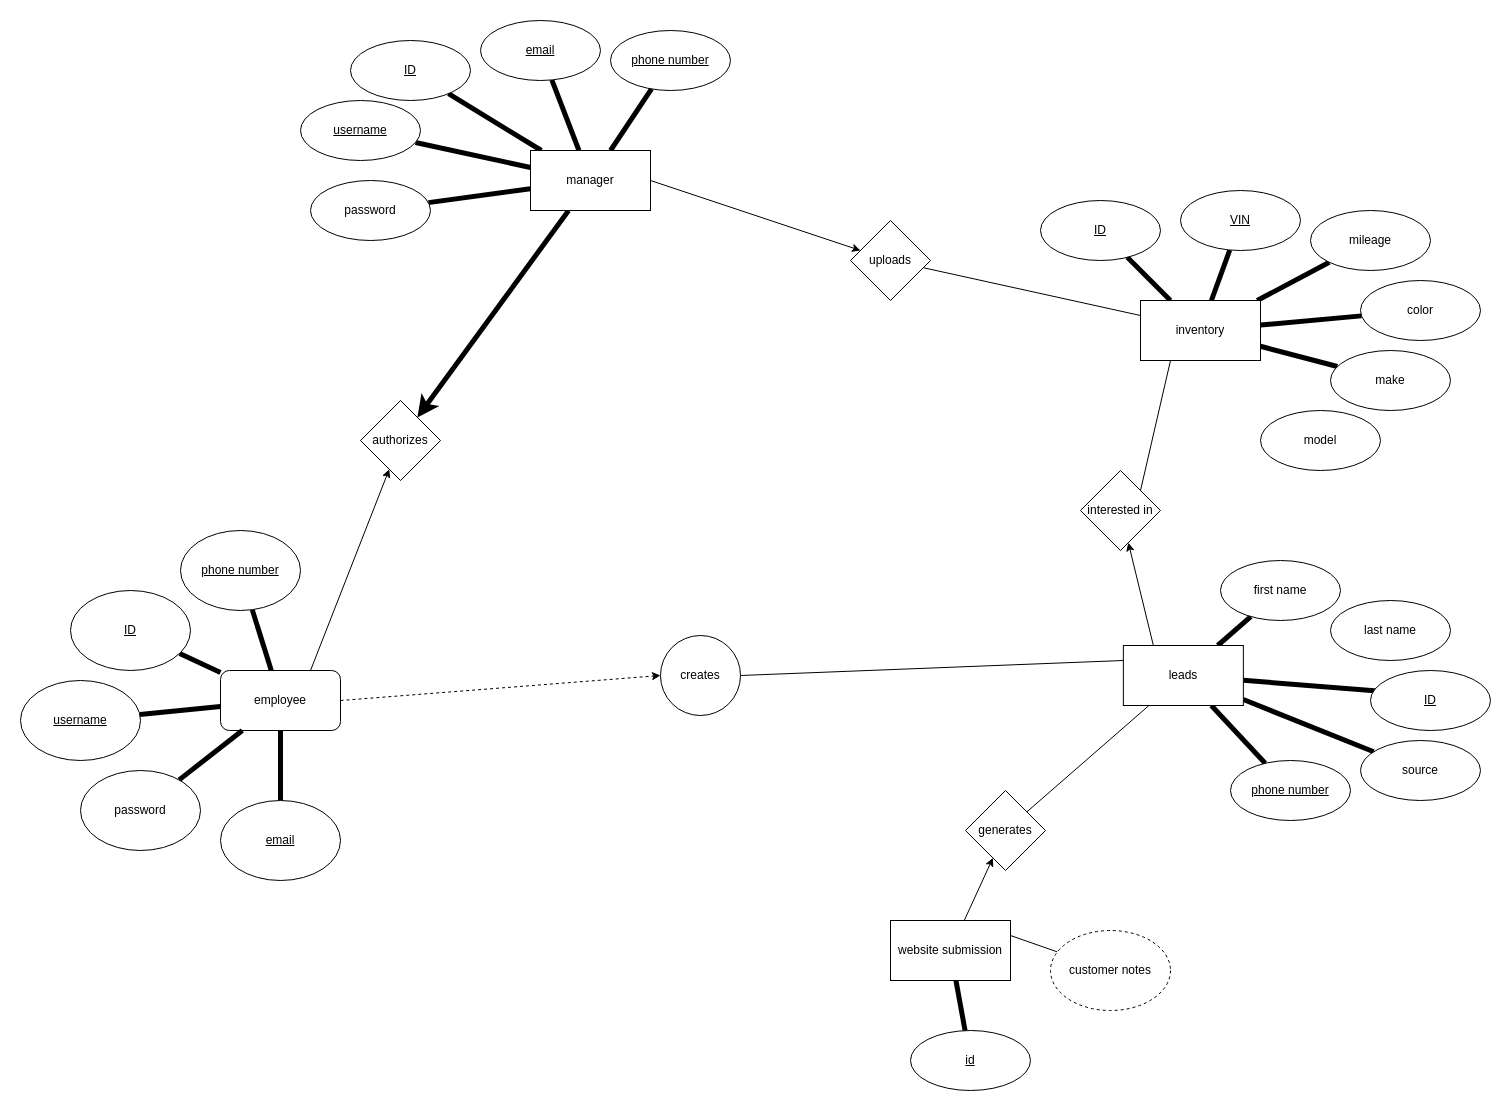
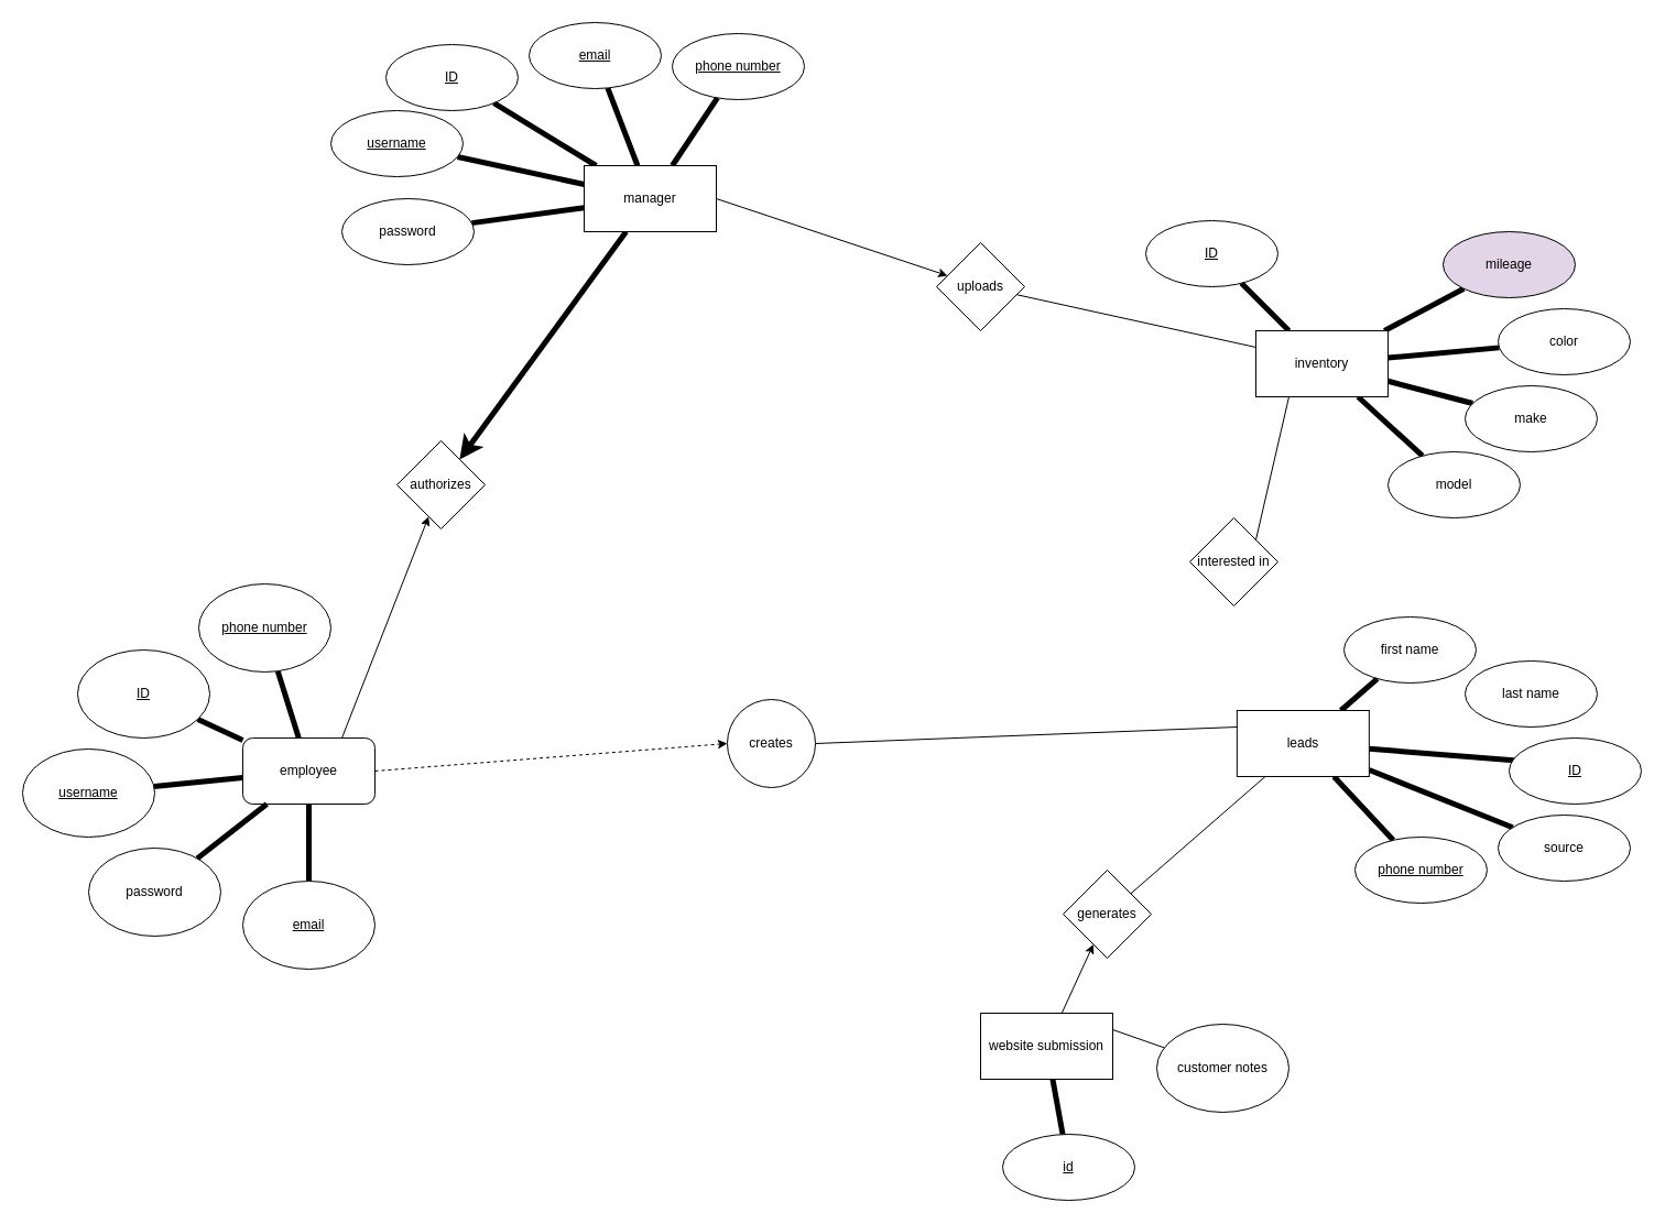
  <mxCell id="0" />
  <mxCell id="1" parent="0" />
  <mxCell id="2" value="" style="edgeStyle=none;html=1;strokeWidth=5;endArrow=none;endFill=0;" parent="1" source="6" target="7" edge="1"><mxGeometry relative="1" as="geometry" /></mxCell>
  <mxCell id="3" value="" style="edgeStyle=none;html=1;endArrow=none;endFill=0;strokeWidth=5;" parent="1" source="6" target="8" edge="1"><mxGeometry relative="1" as="geometry" /></mxCell>
  <mxCell id="4" style="edgeStyle=none;html=1;exitX=0.75;exitY=0;exitDx=0;exitDy=0;startArrow=none;startFill=0;endArrow=classic;endFill=1;strokeWidth=1;" parent="1" source="6" target="31" edge="1"><mxGeometry relative="1" as="geometry" /></mxCell>
  <mxCell id="5" style="edgeStyle=none;html=1;exitX=1;exitY=0.5;exitDx=0;exitDy=0;entryX=0;entryY=0.5;entryDx=0;entryDy=0;endArrow=classic;endFill=1;dashed=1;" parent="1" source="6" target="58" edge="1"><mxGeometry relative="1" as="geometry" /></mxCell>
  <mxCell id="6" value="employee" style="whiteSpace=wrap;html=1;rounded=1;" parent="1" vertex="1"><mxGeometry x="220" y="670" width="120" height="60" as="geometry" /></mxCell>
  <mxCell id="7" value="&lt;u&gt;ID&lt;/u&gt;" style="ellipse;whiteSpace=wrap;html=1;" parent="1" vertex="1"><mxGeometry x="70" y="590" width="120" height="80" as="geometry" /></mxCell>
  <mxCell id="8" value="&lt;u&gt;username&lt;/u&gt;" style="ellipse;whiteSpace=wrap;html=1;" parent="1" vertex="1"><mxGeometry x="20" y="680" width="120" height="80" as="geometry" /></mxCell>
  <mxCell id="9" value="" style="edgeStyle=none;html=1;endArrow=none;endFill=0;strokeWidth=5;" parent="1" source="10" target="6" edge="1"><mxGeometry relative="1" as="geometry" /></mxCell>
  <mxCell id="10" value="password" style="ellipse;whiteSpace=wrap;html=1;" parent="1" vertex="1"><mxGeometry x="80" y="770" width="120" height="80" as="geometry" /></mxCell>
  <mxCell id="11" value="" style="edgeStyle=none;html=1;endArrow=none;endFill=0;strokeWidth=5;" parent="1" source="12" target="6" edge="1"><mxGeometry relative="1" as="geometry" /></mxCell>
  <mxCell id="12" value="&lt;u&gt;email&lt;/u&gt;" style="ellipse;whiteSpace=wrap;html=1;strokeWidth=1;" parent="1" vertex="1"><mxGeometry x="220" y="800" width="120" height="80" as="geometry" /></mxCell>
  <mxCell id="13" value="" style="edgeStyle=none;html=1;endArrow=none;endFill=0;strokeWidth=5;" parent="1" source="14" target="6" edge="1"><mxGeometry relative="1" as="geometry" /></mxCell>
  <mxCell id="14" value="&lt;u&gt;phone number&lt;/u&gt;" style="ellipse;whiteSpace=wrap;html=1;strokeWidth=1;" parent="1" vertex="1"><mxGeometry x="180" y="530" width="120" height="80" as="geometry" /></mxCell>
  <mxCell id="15" value="" style="edgeStyle=none;html=1;endArrow=none;endFill=0;strokeWidth=5;" parent="1" source="23" target="32" edge="1"><mxGeometry relative="1" as="geometry" /></mxCell>
- <mxCell id="16" value="" style="edgeStyle=none;html=1;endArrow=none;endFill=0;strokeWidth=5;" parent="1" source="23" target="33" edge="1"><mxGeometry relative="1" as="geometry" /></mxCell>
  <mxCell id="17" value="" style="edgeStyle=none;html=1;endArrow=none;endFill=0;strokeWidth=5;" parent="1" source="23" target="34" edge="1"><mxGeometry relative="1" as="geometry" /></mxCell>
  <mxCell id="18" value="" style="edgeStyle=none;html=1;endArrow=none;endFill=0;strokeWidth=5;" parent="1" source="23" target="35" edge="1"><mxGeometry relative="1" as="geometry" /></mxCell>
  <mxCell id="19" value="" style="edgeStyle=none;html=1;endArrow=none;endFill=0;strokeWidth=5;" parent="1" source="23" target="36" edge="1"><mxGeometry relative="1" as="geometry" /></mxCell>
+ <mxCell id="20" value="" style="edgeStyle=none;html=1;endArrow=none;endFill=0;strokeWidth=5;" parent="1" source="23" target="44" edge="1"><mxGeometry relative="1" as="geometry" /></mxCell>
  <mxCell id="21" style="edgeStyle=none;html=1;exitX=0;exitY=0.25;exitDx=0;exitDy=0;startArrow=none;startFill=0;endArrow=none;endFill=0;strokeWidth=1;" parent="1" source="23" target="45" edge="1"><mxGeometry relative="1" as="geometry" /></mxCell>
  <mxCell id="22" style="edgeStyle=none;html=1;exitX=0.25;exitY=1;exitDx=0;exitDy=0;entryX=1;entryY=0;entryDx=0;entryDy=0;startArrow=none;startFill=0;endArrow=none;endFill=0;strokeWidth=1;" parent="1" source="23" target="51" edge="1"><mxGeometry relative="1" as="geometry" /></mxCell>
  <mxCell id="23" value="inventory" style="rounded=0;whiteSpace=wrap;html=1;strokeWidth=1;" parent="1" vertex="1"><mxGeometry x="1140" y="300" width="120" height="60" as="geometry" /></mxCell>
- <mxCell id="24" style="edgeStyle=none;html=1;exitX=0.25;exitY=0;exitDx=0;exitDy=0;startArrow=none;startFill=0;endArrow=classic;endFill=1;strokeWidth=1;" parent="1" source="29" target="51" edge="1"><mxGeometry relative="1" as="geometry" /></mxCell>
  <mxCell id="25" value="" style="edgeStyle=none;html=1;startArrow=none;startFill=0;endArrow=none;endFill=0;strokeWidth=5;" parent="1" source="29" target="52" edge="1"><mxGeometry relative="1" as="geometry" /></mxCell>
  <mxCell id="26" value="" style="edgeStyle=none;html=1;startArrow=none;startFill=0;endArrow=none;endFill=0;strokeWidth=5;entryX=0.059;entryY=0.343;entryDx=0;entryDy=0;entryPerimeter=0;" parent="1" source="29" target="54" edge="1"><mxGeometry relative="1" as="geometry"><mxPoint x="1358.464" y="754.82" as="targetPoint" /></mxGeometry></mxCell>
  <mxCell id="27" value="" style="edgeStyle=none;html=1;startArrow=none;startFill=0;endArrow=none;endFill=0;strokeWidth=5;" parent="1" source="29" target="55" edge="1"><mxGeometry relative="1" as="geometry" /></mxCell>
  <mxCell id="28" value="" style="edgeStyle=none;html=1;startArrow=none;startFill=0;endArrow=none;endFill=0;strokeWidth=5;" parent="1" source="29" target="56" edge="1"><mxGeometry relative="1" as="geometry" /></mxCell>
  <mxCell id="29" value="leads" style="rounded=0;whiteSpace=wrap;html=1;strokeWidth=1;" parent="1" vertex="1"><mxGeometry x="1122.86" y="645" width="120" height="60" as="geometry" /></mxCell>
  <mxCell id="30" value="" style="edgeStyle=none;html=1;endArrow=none;endFill=0;strokeWidth=5;startArrow=classic;startFill=1;" parent="1" source="31" target="43" edge="1"><mxGeometry relative="1" as="geometry" /></mxCell>
  <mxCell id="31" value="authorizes" style="rhombus;whiteSpace=wrap;html=1;strokeWidth=1;" parent="1" vertex="1"><mxGeometry x="360" y="400" width="80" height="80" as="geometry" /></mxCell>
  <mxCell id="32" value="&lt;u&gt;ID&lt;/u&gt;" style="ellipse;whiteSpace=wrap;html=1;rounded=0;strokeWidth=1;" parent="1" vertex="1"><mxGeometry x="1040" y="200" width="120" height="60" as="geometry" /></mxCell>
- <mxCell id="33" value="&lt;u&gt;VIN&lt;/u&gt;" style="ellipse;whiteSpace=wrap;html=1;rounded=0;strokeWidth=1;" parent="1" vertex="1"><mxGeometry x="1180" y="190" width="120" height="60" as="geometry" /></mxCell>
- <mxCell id="34" value="mileage" style="ellipse;whiteSpace=wrap;html=1;rounded=0;strokeWidth=1;" parent="1" vertex="1"><mxGeometry x="1310" y="210" width="120" height="60" as="geometry" /></mxCell>
+ <mxCell id="34" value="mileage" style="ellipse;whiteSpace=wrap;html=1;rounded=0;strokeWidth=1;fillColor=#e1d5e7;" parent="1" vertex="1"><mxGeometry x="1310" y="210" width="120" height="60" as="geometry" /></mxCell>
  <mxCell id="35" value="color" style="ellipse;whiteSpace=wrap;html=1;rounded=0;strokeWidth=1;" parent="1" vertex="1"><mxGeometry x="1360" y="280" width="120" height="60" as="geometry" /></mxCell>
  <mxCell id="36" value="make" style="ellipse;whiteSpace=wrap;html=1;rounded=0;strokeWidth=1;" parent="1" vertex="1"><mxGeometry x="1330" y="350" width="120" height="60" as="geometry" /></mxCell>
  <mxCell id="37" value="" style="edgeStyle=none;html=1;endArrow=none;endFill=0;strokeWidth=5;" parent="1" source="43" target="46" edge="1"><mxGeometry relative="1" as="geometry" /></mxCell>
  <mxCell id="38" value="" style="edgeStyle=none;html=1;endArrow=none;endFill=0;strokeWidth=5;" parent="1" source="43" target="47" edge="1"><mxGeometry relative="1" as="geometry" /></mxCell>
  <mxCell id="39" value="" style="edgeStyle=none;html=1;endArrow=none;endFill=0;strokeWidth=5;" parent="1" source="43" target="48" edge="1"><mxGeometry relative="1" as="geometry" /></mxCell>
  <mxCell id="40" value="" style="edgeStyle=none;html=1;endArrow=none;endFill=0;strokeWidth=5;" parent="1" source="43" target="49" edge="1"><mxGeometry relative="1" as="geometry" /></mxCell>
  <mxCell id="41" value="" style="edgeStyle=none;html=1;endArrow=none;endFill=0;strokeWidth=5;" parent="1" source="43" target="50" edge="1"><mxGeometry relative="1" as="geometry" /></mxCell>
  <mxCell id="42" style="edgeStyle=none;html=1;exitX=1;exitY=0.5;exitDx=0;exitDy=0;startArrow=none;startFill=0;endArrow=classic;endFill=1;strokeWidth=1;" parent="1" source="43" target="45" edge="1"><mxGeometry relative="1" as="geometry" /></mxCell>
  <mxCell id="43" value="manager" style="whiteSpace=wrap;html=1;strokeWidth=1;" parent="1" vertex="1"><mxGeometry x="530" y="150" width="120" height="60" as="geometry" /></mxCell>
  <mxCell id="44" value="model" style="ellipse;whiteSpace=wrap;html=1;rounded=0;strokeWidth=1;" parent="1" vertex="1"><mxGeometry x="1260" y="410" width="120" height="60" as="geometry" /></mxCell>
  <mxCell id="45" value="uploads" style="rhombus;whiteSpace=wrap;html=1;strokeWidth=1;" parent="1" vertex="1"><mxGeometry x="850" y="220" width="80" height="80" as="geometry" /></mxCell>
  <mxCell id="46" value="&lt;u&gt;ID&lt;/u&gt;" style="ellipse;whiteSpace=wrap;html=1;strokeWidth=1;" parent="1" vertex="1"><mxGeometry x="350" y="40" width="120" height="60" as="geometry" /></mxCell>
  <mxCell id="47" value="&lt;u&gt;username&lt;/u&gt;" style="ellipse;whiteSpace=wrap;html=1;strokeWidth=1;" parent="1" vertex="1"><mxGeometry x="300" y="100" width="120" height="60" as="geometry" /></mxCell>
  <mxCell id="48" value="password" style="ellipse;whiteSpace=wrap;html=1;strokeWidth=1;" parent="1" vertex="1"><mxGeometry x="310" y="180" width="120" height="60" as="geometry" /></mxCell>
  <mxCell id="49" value="&lt;u&gt;email&lt;/u&gt;" style="ellipse;whiteSpace=wrap;html=1;strokeWidth=1;" parent="1" vertex="1"><mxGeometry x="480" y="20" width="120" height="60" as="geometry" /></mxCell>
  <mxCell id="50" value="&lt;u&gt;phone number&lt;/u&gt;" style="ellipse;whiteSpace=wrap;html=1;strokeWidth=1;" parent="1" vertex="1"><mxGeometry x="610" y="30" width="120" height="60" as="geometry" /></mxCell>
  <mxCell id="51" value="interested in" style="rhombus;whiteSpace=wrap;html=1;strokeWidth=1;" parent="1" vertex="1"><mxGeometry x="1080" y="470" width="80" height="80" as="geometry" /></mxCell>
  <mxCell id="52" value="first name" style="ellipse;whiteSpace=wrap;html=1;rounded=0;strokeWidth=1;" parent="1" vertex="1"><mxGeometry x="1220" y="560" width="120" height="60" as="geometry" /></mxCell>
  <mxCell id="53" value="last name" style="ellipse;whiteSpace=wrap;html=1;rounded=0;strokeWidth=1;" parent="1" vertex="1"><mxGeometry x="1330" y="600" width="120" height="60" as="geometry" /></mxCell>
  <mxCell id="54" value="&lt;u&gt;ID&lt;/u&gt;" style="ellipse;whiteSpace=wrap;html=1;rounded=0;strokeWidth=1;" parent="1" vertex="1"><mxGeometry x="1370" y="670" width="120" height="60" as="geometry" /></mxCell>
  <mxCell id="55" value="source" style="ellipse;whiteSpace=wrap;html=1;rounded=0;strokeWidth=1;" parent="1" vertex="1"><mxGeometry x="1360" y="740" width="120" height="60" as="geometry" /></mxCell>
  <mxCell id="56" value="&lt;u&gt;phone number&lt;/u&gt;" style="ellipse;whiteSpace=wrap;html=1;rounded=0;strokeWidth=1;" parent="1" vertex="1"><mxGeometry x="1230" y="760" width="120" height="60" as="geometry" /></mxCell>
  <mxCell id="57" style="edgeStyle=none;html=1;exitX=1;exitY=0.5;exitDx=0;exitDy=0;entryX=0;entryY=0.25;entryDx=0;entryDy=0;endArrow=none;endFill=0;" parent="1" source="58" target="29" edge="1"><mxGeometry relative="1" as="geometry" /></mxCell>
  <mxCell id="58" value="creates" style="ellipse;whiteSpace=wrap;html=1;" parent="1" vertex="1"><mxGeometry x="660" y="635" width="80" height="80" as="geometry" /></mxCell>
  <mxCell id="59" value="" style="edgeStyle=none;html=1;endArrow=classic;endFill=1;strokeWidth=1;" parent="1" source="61" target="63" edge="1"><mxGeometry relative="1" as="geometry" /></mxCell>
  <mxCell id="60" value="" style="edgeStyle=none;html=1;endArrow=none;endFill=0;strokeWidth=5;" edge="1" parent="1" source="61" target="66"><mxGeometry relative="1" as="geometry" /></mxCell>
  <mxCell id="61" value="website submission" style="rounded=0;whiteSpace=wrap;html=1;" parent="1" vertex="1"><mxGeometry x="890" y="920" width="120" height="60" as="geometry" /></mxCell>
  <mxCell id="62" value="" style="edgeStyle=none;html=1;endArrow=none;endFill=0;strokeWidth=1;" parent="1" source="63" target="29" edge="1"><mxGeometry relative="1" as="geometry" /></mxCell>
  <mxCell id="63" value="generates" style="rhombus;whiteSpace=wrap;html=1;" parent="1" vertex="1"><mxGeometry x="965" y="790" width="80" height="80" as="geometry" /></mxCell>
  <mxCell id="64" value="" style="edgeStyle=none;html=1;endArrow=none;endFill=0;strokeWidth=1;entryX=1;entryY=0.25;entryDx=0;entryDy=0;" parent="1" source="65" target="61" edge="1"><mxGeometry relative="1" as="geometry" /></mxCell>
- <mxCell id="65" value="customer notes" style="ellipse;whiteSpace=wrap;html=1;dashed=1;" parent="1" vertex="1"><mxGeometry x="1050" y="930" width="120" height="80" as="geometry" /></mxCell>
+ <mxCell id="65" value="customer notes" style="ellipse;whiteSpace=wrap;html=1;" parent="1" vertex="1"><mxGeometry x="1050" y="930" width="120" height="80" as="geometry" /></mxCell>
  <mxCell id="66" value="&lt;u&gt;id&lt;/u&gt;" style="ellipse;whiteSpace=wrap;html=1;rounded=0;" vertex="1" parent="1"><mxGeometry x="910" y="1030" width="120" height="60" as="geometry" /></mxCell>
